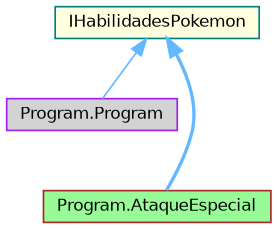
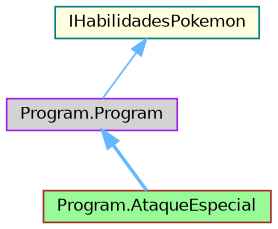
  digraph {
    node [fontname=Helvetica fontsize=10 shape=box style=filled]
    edge [color=steelblue1 dir=back fontname=Helvetica fontsize=10 labelfontname=Helvetica labelfontsize=10]
    n1 [color=purple fillcolor=lightgrey fontcolor=black height=0.2 label="Program.Program" width=0.4]
    n2 [color=brown fillcolor=palegreen height=0.2 label="Program.AtaqueEspecial" width=0.4]
    n3 [color=teal fillcolor=lightyellow height=0.2 label=IHabilidadesPokemon width=0.4]
-   n3 -> n2 [style=bold]
+   n1 -> n2 [style=bold]
    n3 -> n1 [style=solid]
  }
